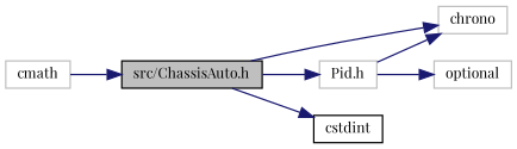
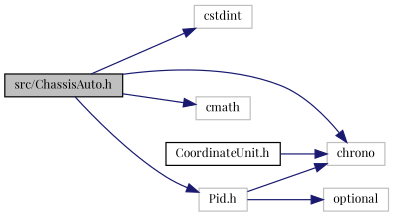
  digraph {
    fontname="Playfair Display"
    rankdir=LR
    node [color=grey75 fillcolor=white fontname="Playfair Display" fontsize=10 shape=record style=filled]
    edge [color=midnightblue fontname="Playfair Display" fontsize=10 labelfontname=Helvetica labelfontsize=10 style=solid]
    n1 [color=black fillcolor=grey75 fontcolor=black height=0.2 label="src/ChassisAuto.h" width=0.4]
    n2 [height=0.2 label=chrono width=0.4]
    n3 [height=0.2 label=cmath width=0.4]
    n4 [height=0.2 label="Pid.h" width=0.4]
-   n5 [color=black height=0.2 label=cstdint width=0.4]
+   n5 [height=0.2 label=cstdint width=0.4]
+   n6 [color=black height=0.2 label="CoordinateUnit.h" width=0.4]
    n7 [height=0.2 label=optional width=0.4]
    n1 -> n2
-   n3 -> n1
+   n1 -> n3
    n1 -> n4
    n1 -> n5
    n4 -> n2
    n4 -> n7
+   n6 -> n2
  }
